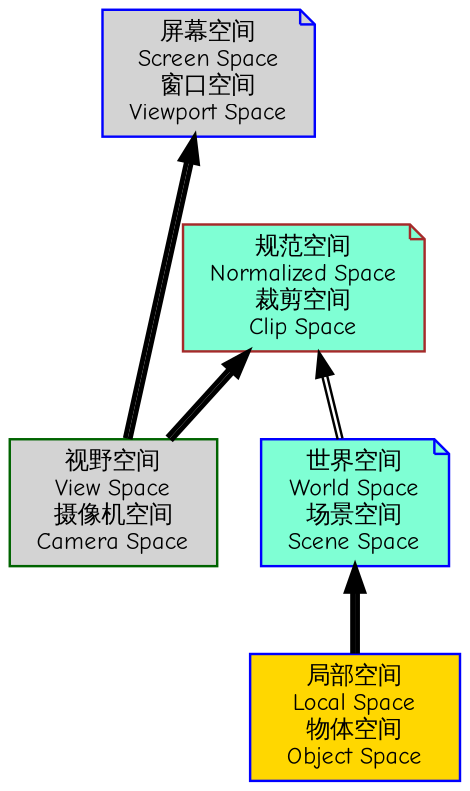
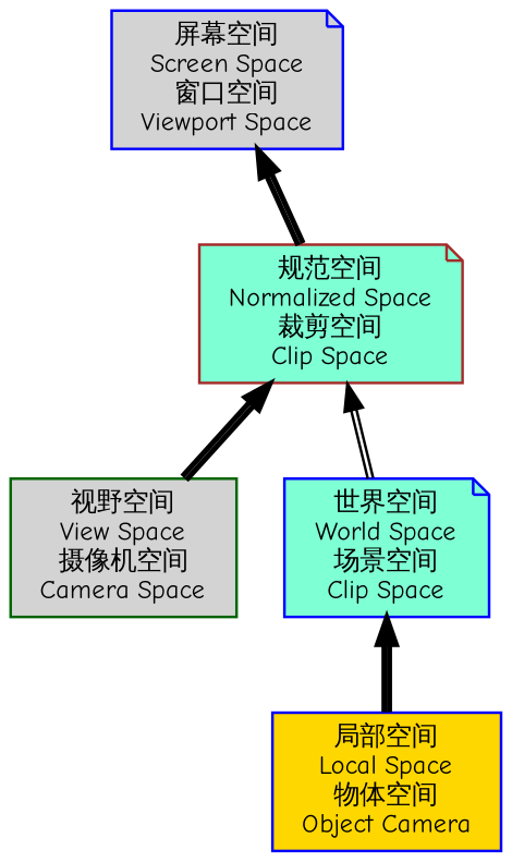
  digraph {
    clusterrank=global
    compound=true
    fontname="Comic Neue"
    fontsize=10
    newrank=true
    rankdir=TB
    splines=line
    node [color=blue fillcolor=lightgrey fontname="Comic Neue" fontsize=10 shape=note style=filled]
    edge [color="black:black" dir=back fontname="Comic Neue" fontsize=10 style=bold]
    n1 [label=" 屏幕空间 \n Screen Space \n 窗口空间 \n Viewport Space "]
    n2 [color=brown fillcolor=aquamarine label=" 规范空间 \n Normalized Space \n 裁剪空间 \n Clip Space "]
    n3 [color=darkgreen label=" 视野空间 \n View Space \n 摄像机空间 \n Camera Space " shape=box]
-   n4 [fillcolor=aquamarine label=" 世界空间 \n World Space \n 场景空间 \n Scene Space "]
-   n5 [fillcolor=gold label=" 局部空间 \n Local Space \n 物体空间 \n Object Space " shape=box]
-   n1 -> n3
+   n4 [fillcolor=aquamarine label=" 世界空间 \n World Space \n 场景空间 \n Clip Space "]
+   n5 [fillcolor=gold label=" 局部空间 \n Local Space \n 物体空间 \n Object Camera " shape=box]
+   n1 -> n2
    n2 -> n3
    n2 -> n4 [style=solid]
    n4 -> n5
  }
